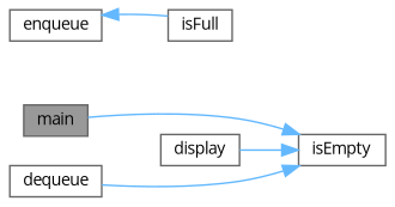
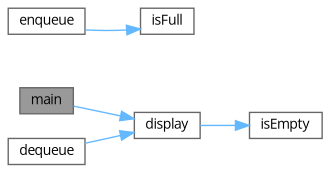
  digraph {
    fontname="Open Sans"
    rankdir=LR
    node [color=grey40 fillcolor=white fontname="Open Sans" fontsize=10 shape=box style=filled]
    edge [color=steelblue1 fontname="Open Sans" fontsize=10 labelfontname=Helvetica labelfontsize=10 style=solid]
    n1 [color=gray40 fillcolor=grey60 fontcolor=black height=0.2 label=main width=0.4]
    n2 [height=0.2 label=display width=0.4]
    n3 [height=0.2 label=dequeue width=0.4]
    n4 [height=0.2 label=isEmpty width=0.4]
    n5 [height=0.2 label=enqueue width=0.4]
    n6 [height=0.2 label=isFull width=0.4]
-   n1 -> n4
+   n1 -> n2
    n2 -> n4
-   n3 -> n4
-   n6 -> n5
+   n3 -> n2
+   n5 -> n6
  }
